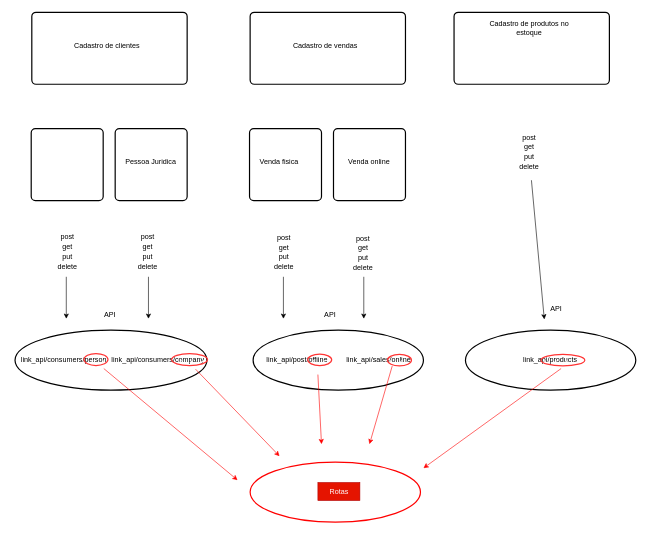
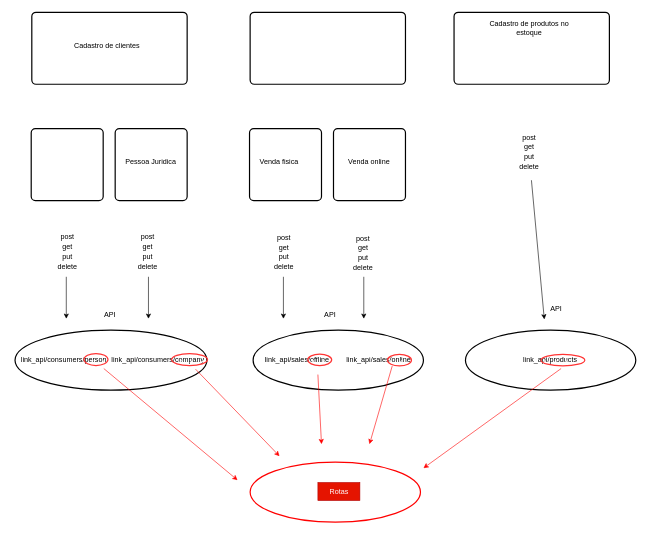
  <mxCell id="0" />
  <mxCell id="1" parent="0" />
  <mxCell id="2" value="" style="rounded=1;whiteSpace=wrap;html=1;absoluteArcSize=1;arcSize=14;strokeWidth=2;" vertex="1" parent="1"><mxGeometry x="52" y="20" width="259" height="120" as="geometry" /></mxCell>
  <mxCell id="3" value="Cadastro de clientes" style="text;html=1;align=center;verticalAlign=middle;resizable=0;points=[];autosize=1;strokeColor=none;fillColor=none;" vertex="1" parent="1"><mxGeometry x="112" y="61" width="130" height="30" as="geometry" /></mxCell>
  <mxCell id="4" value="" style="rounded=1;whiteSpace=wrap;html=1;absoluteArcSize=1;arcSize=14;strokeWidth=2;" vertex="1" parent="1"><mxGeometry x="51" y="214" width="120" height="120" as="geometry" /></mxCell>
  <mxCell id="5" value="" style="rounded=1;whiteSpace=wrap;html=1;absoluteArcSize=1;arcSize=14;strokeWidth=2;" vertex="1" parent="1"><mxGeometry x="191" y="214" width="120" height="120" as="geometry" /></mxCell>
  <mxCell id="6" value="Pessoa Juridica" style="text;html=1;align=center;verticalAlign=middle;resizable=0;points=[];autosize=1;strokeColor=none;fillColor=none;" vertex="1" parent="1"><mxGeometry x="195" y="255" width="110" height="30" as="geometry" /></mxCell>
  <mxCell id="7" value="" style="rounded=1;whiteSpace=wrap;html=1;absoluteArcSize=1;arcSize=14;strokeWidth=2;" vertex="1" parent="1"><mxGeometry x="416" y="20" width="259" height="120" as="geometry" /></mxCell>
- <mxCell id="8" value="Cadastro de vendas" style="text;html=1;align=center;verticalAlign=middle;resizable=0;points=[];autosize=1;strokeColor=none;fillColor=none;" vertex="1" parent="1"><mxGeometry x="476" y="61" width="130" height="30" as="geometry" /></mxCell>
  <mxCell id="9" value="" style="rounded=1;whiteSpace=wrap;html=1;absoluteArcSize=1;arcSize=14;strokeWidth=2;" vertex="1" parent="1"><mxGeometry x="415" y="214" width="120" height="120" as="geometry" /></mxCell>
  <mxCell id="10" value="Venda fisica" style="text;html=1;align=center;verticalAlign=middle;resizable=0;points=[];autosize=1;strokeColor=none;fillColor=none;" vertex="1" parent="1"><mxGeometry x="419" y="255" width="90" height="30" as="geometry" /></mxCell>
  <mxCell id="11" value="" style="rounded=1;whiteSpace=wrap;html=1;absoluteArcSize=1;arcSize=14;strokeWidth=2;" vertex="1" parent="1"><mxGeometry x="555" y="214" width="120" height="120" as="geometry" /></mxCell>
  <mxCell id="12" value="Venda online" style="text;html=1;align=center;verticalAlign=middle;resizable=0;points=[];autosize=1;strokeColor=none;fillColor=none;" vertex="1" parent="1"><mxGeometry x="569" y="255" width="90" height="30" as="geometry" /></mxCell>
  <mxCell id="13" value="" style="rounded=1;whiteSpace=wrap;html=1;absoluteArcSize=1;arcSize=14;strokeWidth=2;" vertex="1" parent="1"><mxGeometry x="756" y="20" width="259" height="120" as="geometry" /></mxCell>
  <mxCell id="14" value="Cadastro de produtos no&lt;div&gt;estoque&lt;/div&gt;" style="text;html=1;align=center;verticalAlign=middle;resizable=0;points=[];autosize=1;strokeColor=none;fillColor=none;" vertex="1" parent="1"><mxGeometry x="801" y="26" width="160" height="40" as="geometry" /></mxCell>
  <mxCell id="15" value="post" style="text;html=1;align=center;verticalAlign=middle;resizable=0;points=[];autosize=1;strokeColor=none;fillColor=none;" vertex="1" parent="1"><mxGeometry x="86" y="380" width="50" height="30" as="geometry" /></mxCell>
  <mxCell id="16" value="get" style="text;html=1;align=center;verticalAlign=middle;resizable=0;points=[];autosize=1;strokeColor=none;fillColor=none;" vertex="1" parent="1"><mxGeometry x="91" y="396" width="40" height="30" as="geometry" /></mxCell>
  <mxCell id="17" value="put" style="text;html=1;align=center;verticalAlign=middle;resizable=0;points=[];autosize=1;strokeColor=none;fillColor=none;" vertex="1" parent="1"><mxGeometry x="91" y="412" width="40" height="30" as="geometry" /></mxCell>
  <mxCell id="18" value="delete" style="text;html=1;align=center;verticalAlign=middle;resizable=0;points=[];autosize=1;strokeColor=none;fillColor=none;" vertex="1" parent="1"><mxGeometry x="81" y="429" width="60" height="30" as="geometry" /></mxCell>
  <mxCell id="19" value="post" style="text;html=1;align=center;verticalAlign=middle;resizable=0;points=[];autosize=1;strokeColor=none;fillColor=none;" vertex="1" parent="1"><mxGeometry x="220" y="380" width="50" height="30" as="geometry" /></mxCell>
  <mxCell id="20" value="get" style="text;html=1;align=center;verticalAlign=middle;resizable=0;points=[];autosize=1;strokeColor=none;fillColor=none;" vertex="1" parent="1"><mxGeometry x="225" y="396" width="40" height="30" as="geometry" /></mxCell>
  <mxCell id="21" value="put" style="text;html=1;align=center;verticalAlign=middle;resizable=0;points=[];autosize=1;strokeColor=none;fillColor=none;" vertex="1" parent="1"><mxGeometry x="225" y="412" width="40" height="30" as="geometry" /></mxCell>
  <mxCell id="22" value="delete" style="text;html=1;align=center;verticalAlign=middle;resizable=0;points=[];autosize=1;strokeColor=none;fillColor=none;" vertex="1" parent="1"><mxGeometry x="215" y="429" width="60" height="30" as="geometry" /></mxCell>
  <mxCell id="23" value="post" style="text;html=1;align=center;verticalAlign=middle;resizable=0;points=[];autosize=1;strokeColor=none;fillColor=none;" vertex="1" parent="1"><mxGeometry x="447" y="381" width="50" height="30" as="geometry" /></mxCell>
  <mxCell id="24" value="get" style="text;html=1;align=center;verticalAlign=middle;resizable=0;points=[];autosize=1;strokeColor=none;fillColor=none;" vertex="1" parent="1"><mxGeometry x="452" y="397" width="40" height="30" as="geometry" /></mxCell>
  <mxCell id="25" value="put" style="text;html=1;align=center;verticalAlign=middle;resizable=0;points=[];autosize=1;strokeColor=none;fillColor=none;" vertex="1" parent="1"><mxGeometry x="452" y="413" width="40" height="30" as="geometry" /></mxCell>
  <mxCell id="26" value="delete" style="text;html=1;align=center;verticalAlign=middle;resizable=0;points=[];autosize=1;strokeColor=none;fillColor=none;" vertex="1" parent="1"><mxGeometry x="442" y="430" width="60" height="30" as="geometry" /></mxCell>
  <mxCell id="27" value="post" style="text;html=1;align=center;verticalAlign=middle;resizable=0;points=[];autosize=1;strokeColor=none;fillColor=none;" vertex="1" parent="1"><mxGeometry x="579" y="382" width="50" height="30" as="geometry" /></mxCell>
  <mxCell id="28" value="get" style="text;html=1;align=center;verticalAlign=middle;resizable=0;points=[];autosize=1;strokeColor=none;fillColor=none;" vertex="1" parent="1"><mxGeometry x="584" y="398" width="40" height="30" as="geometry" /></mxCell>
  <mxCell id="29" value="put" style="text;html=1;align=center;verticalAlign=middle;resizable=0;points=[];autosize=1;strokeColor=none;fillColor=none;" vertex="1" parent="1"><mxGeometry x="584" y="414" width="40" height="30" as="geometry" /></mxCell>
  <mxCell id="30" value="delete" style="text;html=1;align=center;verticalAlign=middle;resizable=0;points=[];autosize=1;strokeColor=none;fillColor=none;" vertex="1" parent="1"><mxGeometry x="574" y="431" width="60" height="30" as="geometry" /></mxCell>
  <mxCell id="31" value="post" style="text;html=1;align=center;verticalAlign=middle;resizable=0;points=[];autosize=1;strokeColor=none;fillColor=none;" vertex="1" parent="1"><mxGeometry x="856" y="214" width="50" height="30" as="geometry" /></mxCell>
  <mxCell id="32" value="get" style="text;html=1;align=center;verticalAlign=middle;resizable=0;points=[];autosize=1;strokeColor=none;fillColor=none;" vertex="1" parent="1"><mxGeometry x="861" y="230" width="40" height="30" as="geometry" /></mxCell>
  <mxCell id="33" value="put" style="text;html=1;align=center;verticalAlign=middle;resizable=0;points=[];autosize=1;strokeColor=none;fillColor=none;" vertex="1" parent="1"><mxGeometry x="861" y="246" width="40" height="30" as="geometry" /></mxCell>
  <mxCell id="34" value="delete" style="text;html=1;align=center;verticalAlign=middle;resizable=0;points=[];autosize=1;strokeColor=none;fillColor=none;" vertex="1" parent="1"><mxGeometry x="851" y="263" width="60" height="30" as="geometry" /></mxCell>
  <mxCell id="35" value="" style="strokeWidth=2;html=1;shape=mxgraph.flowchart.start_2;whiteSpace=wrap;" vertex="1" parent="1"><mxGeometry x="24" y="550" width="320" height="100" as="geometry" /></mxCell>
  <mxCell id="36" value="" style="strokeWidth=2;html=1;shape=mxgraph.flowchart.start_2;whiteSpace=wrap;" vertex="1" parent="1"><mxGeometry x="421" y="550" width="284" height="100" as="geometry" /></mxCell>
  <mxCell id="37" value="" style="strokeWidth=2;html=1;shape=mxgraph.flowchart.start_2;whiteSpace=wrap;" vertex="1" parent="1"><mxGeometry x="775" y="550" width="284" height="100" as="geometry" /></mxCell>
  <mxCell id="38" value="" style="strokeWidth=2;html=1;shape=mxgraph.flowchart.start_2;whiteSpace=wrap;strokeColor=#FF0000;" vertex="1" parent="1"><mxGeometry x="416" y="770" width="284" height="100" as="geometry" /></mxCell>
  <mxCell id="39" value="" style="edgeStyle=none;orthogonalLoop=1;jettySize=auto;html=1;rounded=0;" edge="1" parent="1"><mxGeometry width="100" relative="1" as="geometry"><mxPoint x="109.5" y="461" as="sourcePoint" /><mxPoint x="109.5" y="531" as="targetPoint" /><Array as="points" /></mxGeometry></mxCell>
  <mxCell id="40" value="" style="edgeStyle=none;orthogonalLoop=1;jettySize=auto;html=1;rounded=0;" edge="1" parent="1"><mxGeometry width="100" relative="1" as="geometry"><mxPoint x="246.5" y="461" as="sourcePoint" /><mxPoint x="246.5" y="531" as="targetPoint" /><Array as="points" /></mxGeometry></mxCell>
  <mxCell id="41" value="" style="edgeStyle=none;orthogonalLoop=1;jettySize=auto;html=1;rounded=0;" edge="1" parent="1"><mxGeometry width="100" relative="1" as="geometry"><mxPoint x="471.5" y="461" as="sourcePoint" /><mxPoint x="471.5" y="531" as="targetPoint" /><Array as="points" /></mxGeometry></mxCell>
  <mxCell id="42" value="" style="edgeStyle=none;orthogonalLoop=1;jettySize=auto;html=1;rounded=0;" edge="1" parent="1"><mxGeometry width="100" relative="1" as="geometry"><mxPoint x="605.5" y="461" as="sourcePoint" /><mxPoint x="605.5" y="531" as="targetPoint" /><Array as="points" /></mxGeometry></mxCell>
  <mxCell id="43" value="" style="edgeStyle=none;orthogonalLoop=1;jettySize=auto;html=1;rounded=0;" edge="1" parent="1"><mxGeometry width="100" relative="1" as="geometry"><mxPoint x="885" y="300" as="sourcePoint" /><mxPoint x="906.5" y="532" as="targetPoint" /><Array as="points" /></mxGeometry></mxCell>
  <mxCell id="44" value="API" style="text;html=1;align=center;verticalAlign=middle;resizable=0;points=[];autosize=1;strokeColor=none;fillColor=none;" vertex="1" parent="1"><mxGeometry x="161.5" y="510" width="40" height="30" as="geometry" /></mxCell>
  <mxCell id="45" value="API" style="text;html=1;align=center;verticalAlign=middle;resizable=0;points=[];autosize=1;strokeColor=none;fillColor=none;" vertex="1" parent="1"><mxGeometry x="529" y="510" width="40" height="30" as="geometry" /></mxCell>
  <mxCell id="46" value="API" style="text;html=1;align=center;verticalAlign=middle;resizable=0;points=[];autosize=1;strokeColor=none;fillColor=none;" vertex="1" parent="1"><mxGeometry x="906" y="500" width="40" height="30" as="geometry" /></mxCell>
  <mxCell id="47" value="link_api/consumers/person" style="text;html=1;align=center;verticalAlign=middle;resizable=0;points=[];autosize=1;strokeColor=none;fillColor=none;" vertex="1" parent="1"><mxGeometry x="20" y="584" width="170" height="30" as="geometry" /></mxCell>
  <mxCell id="48" value="link_api/consumers/company" style="text;html=1;align=center;verticalAlign=middle;resizable=0;points=[];autosize=1;strokeColor=none;fillColor=none;" vertex="1" parent="1"><mxGeometry x="172" y="584" width="180" height="30" as="geometry" /></mxCell>
- <mxCell id="49" value="link_api/post/offline" style="text;html=1;align=center;verticalAlign=middle;resizable=0;points=[];autosize=1;strokeColor=none;fillColor=none;" vertex="1" parent="1"><mxGeometry x="429" y="584" width="130" height="30" as="geometry" /></mxCell>
+ <mxCell id="49" value="link_api/sales/offline" style="text;html=1;align=center;verticalAlign=middle;resizable=0;points=[];autosize=1;strokeColor=none;fillColor=none;" vertex="1" parent="1"><mxGeometry x="429" y="584" width="130" height="30" as="geometry" /></mxCell>
  <mxCell id="50" value="link_api/sales/online" style="text;html=1;align=center;verticalAlign=middle;resizable=0;points=[];autosize=1;strokeColor=none;fillColor=none;" vertex="1" parent="1"><mxGeometry x="565" y="585" width="130" height="30" as="geometry" /></mxCell>
  <mxCell id="51" value="link_api/products" style="text;html=1;align=center;verticalAlign=middle;resizable=0;points=[];autosize=1;strokeColor=none;fillColor=none;" vertex="1" parent="1"><mxGeometry x="861" y="585" width="110" height="30" as="geometry" /></mxCell>
  <mxCell id="52" value="Rotas" style="text;html=1;align=center;verticalAlign=middle;resizable=0;points=[];autosize=1;strokeColor=#B20000;fillColor=#e51400;fontColor=#ffffff;" vertex="1" parent="1"><mxGeometry x="529" y="804" width="70" height="30" as="geometry" /></mxCell>
  <mxCell id="53" value="" style="strokeWidth=2;html=1;shape=mxgraph.flowchart.start_2;whiteSpace=wrap;strokeColor=#FF3333;fillStyle=dashed;" vertex="1" parent="1"><mxGeometry x="139" y="589" width="40" height="20" as="geometry" /></mxCell>
  <mxCell id="54" value="" style="strokeWidth=2;html=1;shape=mxgraph.flowchart.start_2;whiteSpace=wrap;strokeColor=#FF3333;fillStyle=dashed;" vertex="1" parent="1"><mxGeometry x="285" y="589" width="60" height="20" as="geometry" /></mxCell>
  <mxCell id="55" value="" style="strokeWidth=2;html=1;shape=mxgraph.flowchart.start_2;whiteSpace=wrap;strokeColor=#FF3333;fillStyle=dashed;" vertex="1" parent="1"><mxGeometry x="645" y="590.5" width="40" height="19" as="geometry" /></mxCell>
  <mxCell id="56" value="" style="strokeWidth=2;html=1;shape=mxgraph.flowchart.start_2;whiteSpace=wrap;strokeColor=#FF3333;fillStyle=dashed;" vertex="1" parent="1"><mxGeometry x="512" y="590" width="40" height="19" as="geometry" /></mxCell>
  <mxCell id="57" value="" style="strokeWidth=2;html=1;shape=mxgraph.flowchart.start_2;whiteSpace=wrap;strokeColor=#FF3333;fillStyle=dashed;" vertex="1" parent="1"><mxGeometry x="901" y="590.5" width="73" height="19" as="geometry" /></mxCell>
  <mxCell id="58" value="" style="edgeStyle=none;orthogonalLoop=1;jettySize=auto;html=1;rounded=0;strokeColor=#ff0000;" edge="1" parent="1"><mxGeometry width="100" relative="1" as="geometry"><mxPoint x="172" y="614" as="sourcePoint" /><mxPoint x="395" y="800" as="targetPoint" /><Array as="points" /></mxGeometry></mxCell>
  <mxCell id="59" value="" style="edgeStyle=none;orthogonalLoop=1;jettySize=auto;html=1;rounded=0;strokeColor=#ff0000;" edge="1" parent="1"><mxGeometry width="100" relative="1" as="geometry"><mxPoint x="325" y="615" as="sourcePoint" /><mxPoint x="465" y="760" as="targetPoint" /><Array as="points" /></mxGeometry></mxCell>
  <mxCell id="60" value="" style="edgeStyle=none;orthogonalLoop=1;jettySize=auto;html=1;rounded=0;strokeColor=#ff0000;" edge="1" parent="1"><mxGeometry width="100" relative="1" as="geometry"><mxPoint x="529" y="624" as="sourcePoint" /><mxPoint x="535" y="740" as="targetPoint" /><Array as="points" /></mxGeometry></mxCell>
  <mxCell id="61" value="" style="edgeStyle=none;orthogonalLoop=1;jettySize=auto;html=1;rounded=0;strokeColor=#ff0000;" edge="1" parent="1"><mxGeometry width="100" relative="1" as="geometry"><mxPoint x="653" y="609.5" as="sourcePoint" /><mxPoint x="615" y="740" as="targetPoint" /><Array as="points" /></mxGeometry></mxCell>
  <mxCell id="62" value="" style="edgeStyle=none;orthogonalLoop=1;jettySize=auto;html=1;rounded=0;strokeColor=#ff0000;" edge="1" parent="1"><mxGeometry width="100" relative="1" as="geometry"><mxPoint x="934.5" y="614" as="sourcePoint" /><mxPoint x="705" y="780" as="targetPoint" /><Array as="points" /></mxGeometry></mxCell>
